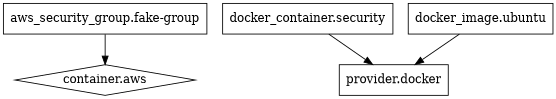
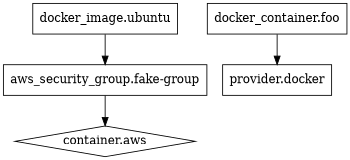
  digraph {
    compound=true
    newrank=true
    node [shape=box]
    n1 [label="aws_security_group.fake-group"]
    n2 [label="container.aws" shape=diamond]
-   n3 [label="docker_container.security"]
+   n3 [label="docker_container.foo"]
    n4 [label="provider.docker"]
    n5 [label="docker_image.ubuntu"]
    subgraph sub_1 {
      n1
      n2
      n3
      n4
      n5
    }
    n1 -> n2
    n3 -> n4
-   n5 -> n4
+   n5 -> n1
  }
